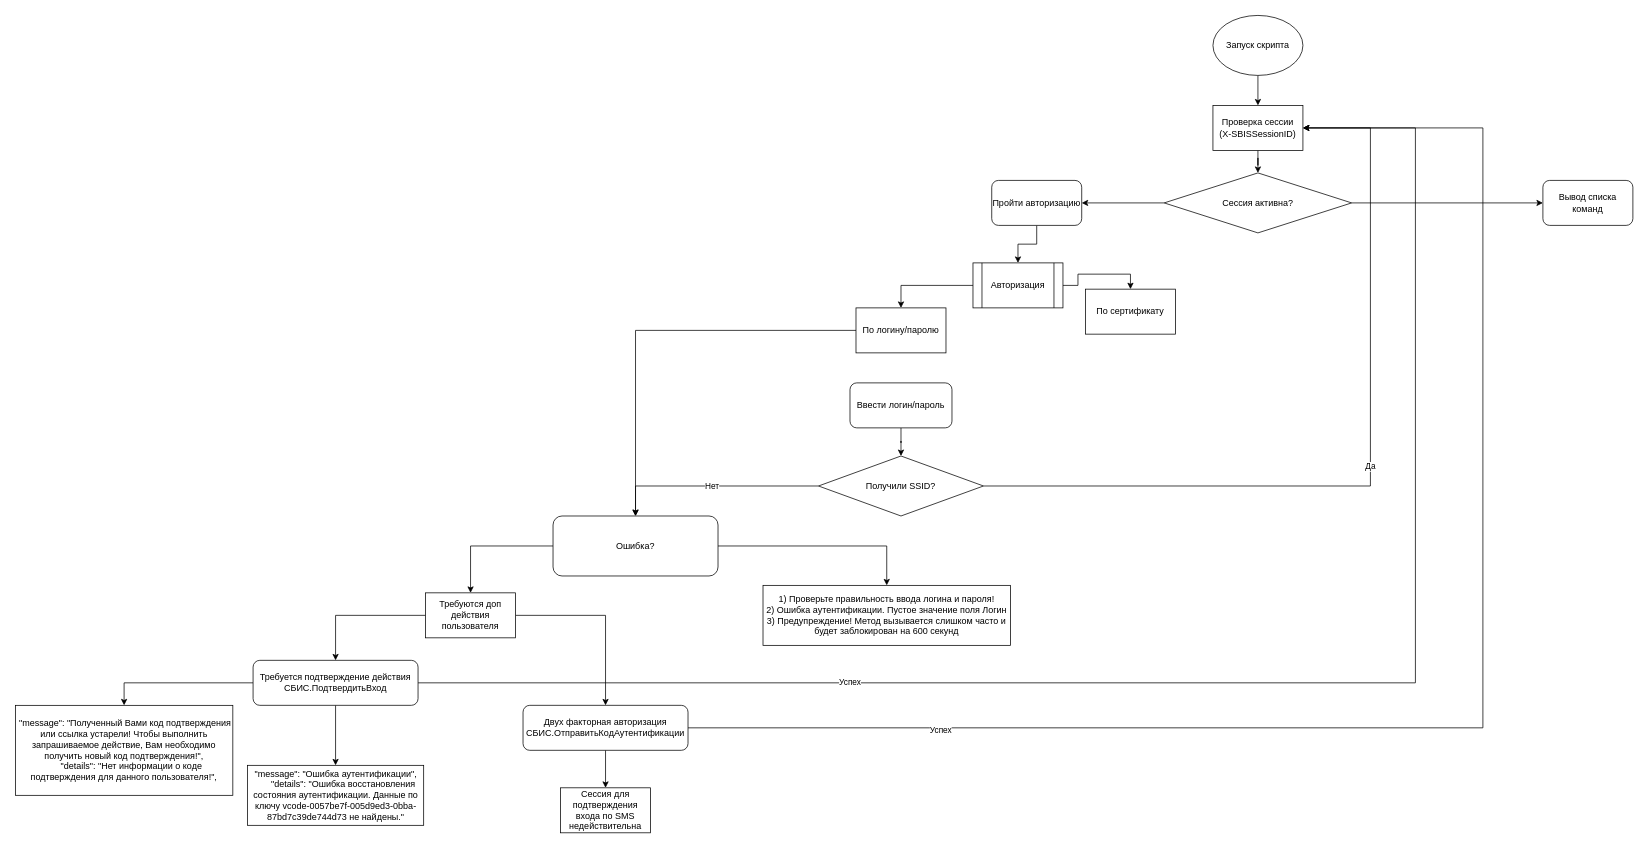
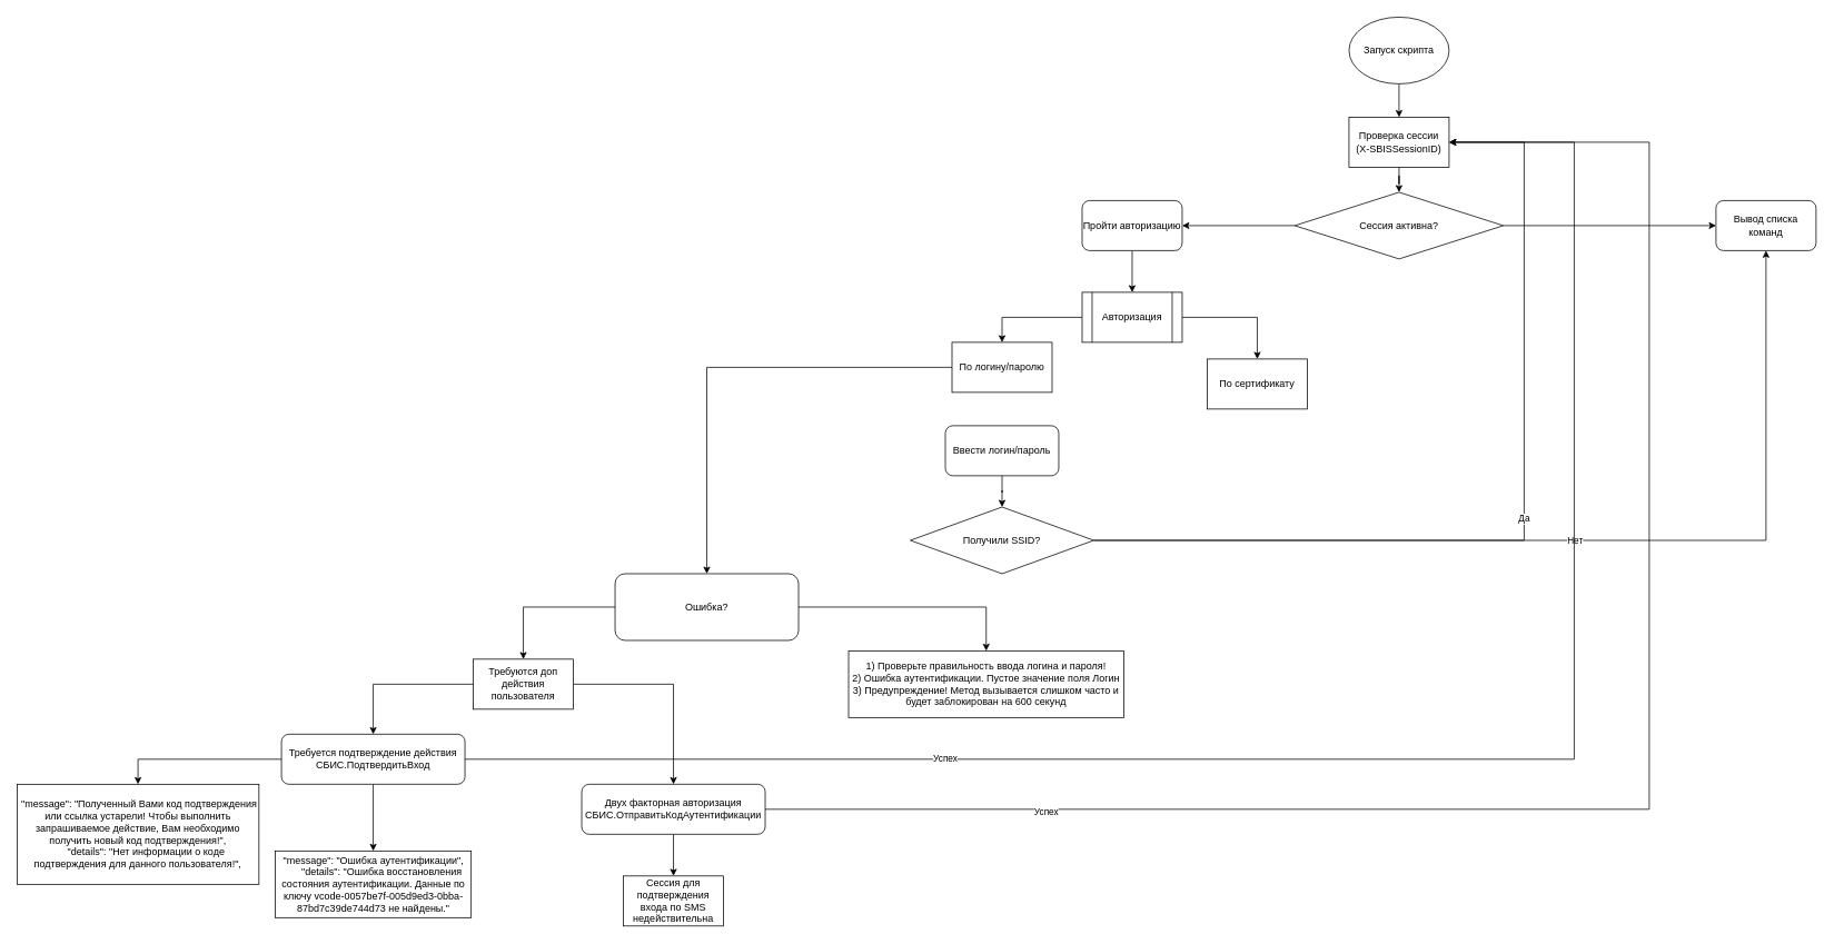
  <mxCell id="0" />
  <mxCell id="1" parent="0" />
  <mxCell id="2" value="" style="edgeStyle=orthogonalEdgeStyle;rounded=0;orthogonalLoop=1;jettySize=auto;html=1;" edge="1" parent="1" source="3" target="5"><mxGeometry relative="1" as="geometry" /></mxCell>
  <mxCell id="3" value="Запуск скрипта" style="ellipse;whiteSpace=wrap;html=1;" vertex="1" parent="1"><mxGeometry x="1617" y="20" width="120" height="80" as="geometry" /></mxCell>
  <mxCell id="4" value="" style="edgeStyle=orthogonalEdgeStyle;rounded=0;orthogonalLoop=1;jettySize=auto;html=1;" edge="1" parent="1" source="5" target="8"><mxGeometry relative="1" as="geometry" /></mxCell>
  <mxCell id="5" value="&lt;div&gt;Проверка сессии&lt;/div&gt;&lt;div&gt;(X-SBISSessionID)&lt;/div&gt;" style="rounded=0;whiteSpace=wrap;html=1;" vertex="1" parent="1"><mxGeometry x="1617" y="140" width="120" height="60" as="geometry" /></mxCell>
  <mxCell id="6" style="edgeStyle=orthogonalEdgeStyle;rounded=0;orthogonalLoop=1;jettySize=auto;html=1;" edge="1" parent="1" source="8" target="10"><mxGeometry relative="1" as="geometry" /></mxCell>
  <mxCell id="7" style="edgeStyle=orthogonalEdgeStyle;rounded=0;orthogonalLoop=1;jettySize=auto;html=1;entryX=0;entryY=0.5;entryDx=0;entryDy=0;" edge="1" parent="1" source="8" target="21"><mxGeometry relative="1" as="geometry" /></mxCell>
  <mxCell id="8" value="Сессия активна?" style="rhombus;whiteSpace=wrap;html=1;" vertex="1" parent="1"><mxGeometry x="1552" y="230" width="250" height="80" as="geometry" /></mxCell>
  <mxCell id="9" value="" style="edgeStyle=orthogonalEdgeStyle;rounded=0;orthogonalLoop=1;jettySize=auto;html=1;" edge="1" parent="1" source="10" target="13"><mxGeometry relative="1" as="geometry" /></mxCell>
- <mxCell id="10" value="Пройти авторизацию" style="rounded=1;whiteSpace=wrap;html=1;" vertex="1" parent="1"><mxGeometry x="1322" y="240" width="120" height="60" as="geometry" /></mxCell>
+ <mxCell id="10" value="Пройти авторизацию" style="rounded=1;whiteSpace=wrap;html=1;" vertex="1" parent="1"><mxGeometry x="1297" y="240" width="120" height="60" as="geometry" /></mxCell>
  <mxCell id="11" style="edgeStyle=orthogonalEdgeStyle;rounded=0;orthogonalLoop=1;jettySize=auto;html=1;entryX=0.5;entryY=0;entryDx=0;entryDy=0;" edge="1" parent="1" source="13" target="16"><mxGeometry relative="1" as="geometry" /></mxCell>
  <mxCell id="12" style="edgeStyle=orthogonalEdgeStyle;rounded=0;orthogonalLoop=1;jettySize=auto;html=1;entryX=0.5;entryY=0;entryDx=0;entryDy=0;" edge="1" parent="1" source="13" target="15"><mxGeometry relative="1" as="geometry" /></mxCell>
  <mxCell id="13" value="Авторизация" style="shape=process;whiteSpace=wrap;html=1;backgroundOutline=1;" vertex="1" parent="1"><mxGeometry x="1297" y="350" width="120" height="60" as="geometry" /></mxCell>
  <mxCell id="14" value="" style="edgeStyle=orthogonalEdgeStyle;rounded=0;orthogonalLoop=1;jettySize=auto;html=1;" edge="1" parent="1" source="15" target="26"><mxGeometry relative="1" as="geometry" /></mxCell>
  <mxCell id="15" value="По логину/паролю" style="rounded=0;whiteSpace=wrap;html=1;" vertex="1" parent="1"><mxGeometry x="1141" y="410" width="120" height="60" as="geometry" /></mxCell>
- <mxCell id="16" value="По сертификату" style="rounded=0;whiteSpace=wrap;html=1;" vertex="1" parent="1"><mxGeometry x="1447" y="385" width="120" height="60" as="geometry" /></mxCell>
- <mxCell id="17" value="Нет" style="edgeStyle=orthogonalEdgeStyle;rounded=0;orthogonalLoop=1;jettySize=auto;html=1;entryX=0.5;entryY=0;entryDx=0;entryDy=0;" edge="1" parent="1" source="19" target="26"><mxGeometry relative="1" as="geometry"><mxPoint y="700" as="targetPoint" x="847" /></mxGeometry></mxCell>
+ <mxCell id="16" value="По сертификату" style="rounded=0;whiteSpace=wrap;html=1;" vertex="1" parent="1"><mxGeometry x="1447" y="430" width="120" height="60" as="geometry" /></mxCell>
+ <mxCell id="17" value="Нет" style="edgeStyle=orthogonalEdgeStyle;rounded=0;orthogonalLoop=1;jettySize=auto;html=1;" edge="1" parent="1" source="19" target="21"><mxGeometry relative="1" as="geometry"><mxPoint y="700" as="targetPoint" x="847" /></mxGeometry></mxCell>
  <mxCell id="18" value="Да" style="edgeStyle=orthogonalEdgeStyle;rounded=0;orthogonalLoop=1;jettySize=auto;html=1;entryX=1;entryY=0.5;entryDx=0;entryDy=0;" edge="1" parent="1" source="19" target="5"><mxGeometry relative="1" as="geometry"><Array as="points"><mxPoint x="1827" y="648" /><mxPoint x="1827" y="170" /></Array></mxGeometry></mxCell>
  <mxCell id="19" value="Получили SSID?" style="rhombus;whiteSpace=wrap;html=1;" vertex="1" parent="1"><mxGeometry x="1091" y="607.5" width="220" height="80" as="geometry" /></mxCell>
  <mxCell id="20" value="" style="edgeStyle=orthogonalEdgeStyle;rounded=0;orthogonalLoop=1;jettySize=auto;html=1;entryX=0.5;entryY=0;entryDx=0;entryDy=0;exitX=1;exitY=0.5;exitDx=0;exitDy=0;" edge="1" parent="1" source="26" target="24"><mxGeometry relative="1" as="geometry"><mxPoint x="987" y="727.5" as="sourcePoint" /><mxPoint x="1107" y="780" as="targetPoint" /></mxGeometry></mxCell>
  <mxCell id="21" value="Вывод списка&lt;br&gt;команд" style="rounded=1;whiteSpace=wrap;html=1;" vertex="1" parent="1"><mxGeometry x="2057" y="240" width="120" height="60" as="geometry" /></mxCell>
  <mxCell id="22" value="" style="edgeStyle=orthogonalEdgeStyle;rounded=0;orthogonalLoop=1;jettySize=auto;html=1;" edge="1" parent="1" source="23" target="19"><mxGeometry relative="1" as="geometry" /></mxCell>
  <mxCell id="23" value="Ввести логин/пароль" style="rounded=1;whiteSpace=wrap;html=1;" vertex="1" parent="1"><mxGeometry x="1133" y="510" width="136" height="60" as="geometry" /></mxCell>
  <mxCell id="24" value="&lt;span style=&quot;background-color: rgb(255 , 255 , 255)&quot;&gt;&lt;div&gt;1) Проверьте правильность ввода логина и пароля!&lt;/div&gt;&lt;div&gt;2) Ошибка аутентификации. Пустое значение поля Логин&lt;/div&gt;&lt;div&gt;3) Предупреждение! Метод вызывается слишком часто и будет заблокирован на 600 секунд&lt;/div&gt;&lt;/span&gt;" style="rounded=0;whiteSpace=wrap;html=1;" vertex="1" parent="1"><mxGeometry x="1017" y="780" width="330" height="80" as="geometry" /></mxCell>
  <mxCell id="25" style="edgeStyle=orthogonalEdgeStyle;rounded=0;orthogonalLoop=1;jettySize=auto;html=1;entryX=0.5;entryY=0;entryDx=0;entryDy=0;" edge="1" parent="1" source="26" target="30"><mxGeometry relative="1" as="geometry"><mxPoint x="642" y="760" as="targetPoint" /></mxGeometry></mxCell>
  <mxCell id="26" value="Ошибка?" style="whiteSpace=wrap;html=1;rounded=1;" vertex="1" parent="1"><mxGeometry x="737" y="687.5" width="220" height="80" as="geometry" /></mxCell>
  <mxCell id="27" value="Сессия для подтверждения входа по SMS недействительна" style="rounded=0;whiteSpace=wrap;html=1;" vertex="1" parent="1"><mxGeometry x="747" y="1050" width="120" height="60" as="geometry" /></mxCell>
  <mxCell id="28" style="edgeStyle=orthogonalEdgeStyle;rounded=0;orthogonalLoop=1;jettySize=auto;html=1;entryX=0.5;entryY=0;entryDx=0;entryDy=0;" edge="1" parent="1" source="30" target="35"><mxGeometry relative="1" as="geometry" /></mxCell>
  <mxCell id="29" style="edgeStyle=orthogonalEdgeStyle;rounded=0;orthogonalLoop=1;jettySize=auto;html=1;entryX=0.5;entryY=0;entryDx=0;entryDy=0;" edge="1" parent="1" source="30" target="39"><mxGeometry relative="1" as="geometry" /></mxCell>
  <mxCell id="30" value="Требуются доп действия пользователя" style="rounded=0;whiteSpace=wrap;html=1;" vertex="1" parent="1"><mxGeometry x="567" y="790" width="120" height="60" as="geometry" /></mxCell>
  <mxCell id="31" style="edgeStyle=orthogonalEdgeStyle;rounded=0;orthogonalLoop=1;jettySize=auto;html=1;entryX=0.5;entryY=0;entryDx=0;entryDy=0;" edge="1" parent="1" source="35" target="41"><mxGeometry relative="1" as="geometry" /></mxCell>
  <mxCell id="32" style="edgeStyle=orthogonalEdgeStyle;rounded=0;orthogonalLoop=1;jettySize=auto;html=1;" edge="1" parent="1" source="35" target="40"><mxGeometry relative="1" as="geometry" /></mxCell>
  <mxCell id="33" style="edgeStyle=orthogonalEdgeStyle;rounded=0;orthogonalLoop=1;jettySize=auto;html=1;entryX=1;entryY=0.5;entryDx=0;entryDy=0;" edge="1" parent="1" source="35" target="5"><mxGeometry relative="1" as="geometry"><Array as="points"><mxPoint x="1887" y="910" /><mxPoint x="1887" y="170" /></Array></mxGeometry></mxCell>
  <mxCell id="34" value="Успех" style="edgeLabel;html=1;align=center;verticalAlign=middle;resizable=0;points=[];" vertex="1" connectable="0" parent="33"><mxGeometry x="-0.482" y="1" relative="1" as="geometry"><mxPoint as="offset" /></mxGeometry></mxCell>
  <mxCell id="35" value="&lt;span style=&quot;background-color: rgb(255 , 255 , 255)&quot;&gt;Требуется подтверждение действия&lt;/span&gt;&lt;br&gt;&lt;span&gt;СБИС.ПодтвердитьВход&lt;/span&gt;" style="rounded=1;whiteSpace=wrap;html=1;" vertex="1" parent="1"><mxGeometry x="337" y="880" width="220" height="60" as="geometry" /></mxCell>
  <mxCell id="36" value="" style="edgeStyle=orthogonalEdgeStyle;rounded=0;orthogonalLoop=1;jettySize=auto;html=1;" edge="1" parent="1" source="39" target="27"><mxGeometry relative="1" as="geometry" /></mxCell>
  <mxCell id="37" style="edgeStyle=orthogonalEdgeStyle;rounded=0;orthogonalLoop=1;jettySize=auto;html=1;" edge="1" parent="1" source="39" target="5"><mxGeometry relative="1" as="geometry"><Array as="points"><mxPoint x="1977" y="970" /><mxPoint x="1977" y="170" /></Array></mxGeometry></mxCell>
  <mxCell id="38" value="Успех" style="edgeLabel;html=1;align=center;verticalAlign=middle;resizable=0;points=[];" vertex="1" connectable="0" parent="37"><mxGeometry x="-0.68" y="-3" relative="1" as="geometry"><mxPoint as="offset" /></mxGeometry></mxCell>
  <mxCell id="39" value="&lt;span&gt;Двух факторная авторизация&lt;/span&gt;&lt;br&gt;&lt;span&gt;СБИС.ОтправитьКодАутентификации&lt;/span&gt;" style="rounded=1;whiteSpace=wrap;html=1;" vertex="1" parent="1"><mxGeometry x="697" y="940" width="220" height="60" as="geometry" /></mxCell>
  <mxCell id="40" value="&lt;div&gt;&quot;message&quot;: &quot;Ошибка аутентификации&quot;,&lt;/div&gt;&lt;div&gt;&amp;nbsp; &amp;nbsp; &amp;nbsp; &quot;details&quot;: &quot;Ошибка восстановления состояния аутентификации. Данные по ключу vcode-0057be7f-005d9ed3-0bba-87bd7c39de744d73 не найдены.&quot;&lt;/div&gt;" style="rounded=0;whiteSpace=wrap;html=1;" vertex="1" parent="1"><mxGeometry x="329.5" y="1020" width="235" height="80" as="geometry" /></mxCell>
  <mxCell id="41" value="&lt;div&gt;&amp;nbsp;&quot;message&quot;: &quot;Полученный Вами код подтверждения или ссылка устарели! Чтобы выполнить запрашиваемое действие, Вам необходимо получить новый код подтверждения!&quot;,&lt;/div&gt;&lt;div&gt;&amp;nbsp; &amp;nbsp; &amp;nbsp; &quot;details&quot;: &quot;Нет информации о коде подтверждения для данного пользователя!&quot;,&lt;/div&gt;" style="rounded=0;whiteSpace=wrap;html=1;" vertex="1" parent="1"><mxGeometry x="20" y="940" width="290" height="120" as="geometry" /></mxCell>
